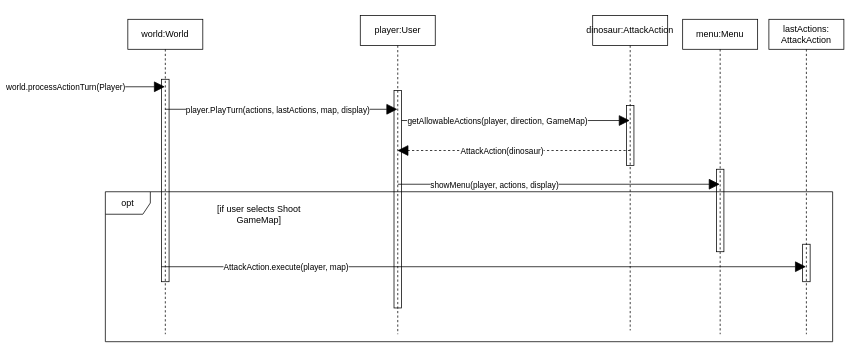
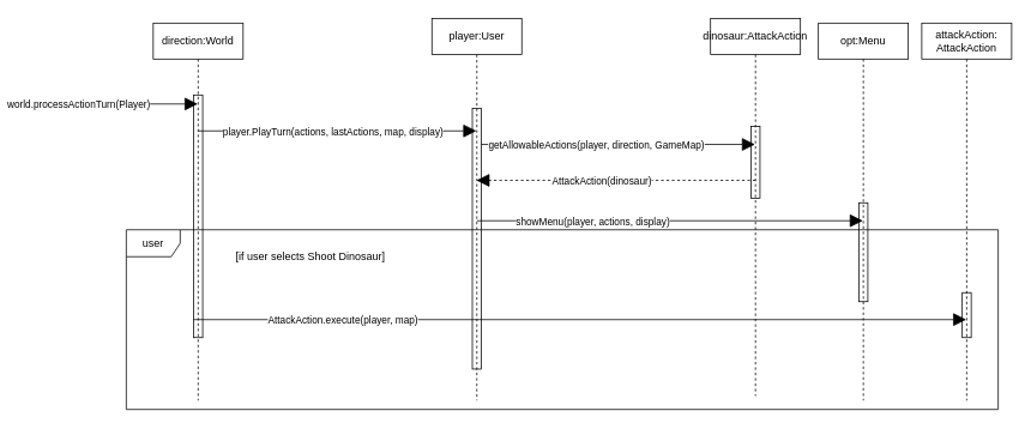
  <mxCell id="0" />
  <mxCell id="1" parent="0" />
- <mxCell id="2" value="world:World" style="shape=umlLifeline;perimeter=lifelinePerimeter;whiteSpace=wrap;html=1;container=1;collapsible=0;recursiveResize=0;outlineConnect=0;" parent="1" vertex="1"><mxGeometry x="170" y="25" width="100" height="420" as="geometry" /></mxCell>
+ <mxCell id="2" value="direction:World" style="shape=umlLifeline;perimeter=lifelinePerimeter;whiteSpace=wrap;html=1;container=1;collapsible=0;recursiveResize=0;outlineConnect=0;" parent="1" vertex="1"><mxGeometry x="170" y="25" width="100" height="420" as="geometry" /></mxCell>
  <mxCell id="3" value="" style="endArrow=block;endFill=1;endSize=12;html=1;" parent="2" target="6" edge="1"><mxGeometry width="160" relative="1" as="geometry"><mxPoint x="50" y="120" as="sourcePoint" /><mxPoint x="210" y="120" as="targetPoint" /></mxGeometry></mxCell>
  <mxCell id="4" value="player.PlayTurn(actions, lastActions, map, display)" style="edgeLabel;html=1;align=center;verticalAlign=middle;resizable=0;points=[];" parent="3" vertex="1" connectable="0"><mxGeometry x="-0.45" y="-1" relative="1" as="geometry"><mxPoint x="64" y="-1" as="offset" /></mxGeometry></mxCell>
  <mxCell id="5" value="" style="html=1;points=[];perimeter=orthogonalPerimeter;fillColor=none;" parent="2" vertex="1"><mxGeometry x="45" y="80" width="10" height="270" as="geometry" /></mxCell>
  <mxCell id="6" value="player:User" style="shape=umlLifeline;perimeter=lifelinePerimeter;whiteSpace=wrap;html=1;container=1;collapsible=0;recursiveResize=0;outlineConnect=0;" parent="1" vertex="1"><mxGeometry x="480" y="20" width="100" height="425" as="geometry" /></mxCell>
  <mxCell id="7" value="" style="html=1;points=[];perimeter=orthogonalPerimeter;fillColor=none;" parent="6" vertex="1"><mxGeometry x="45" y="100" width="10" height="290" as="geometry" /></mxCell>
  <mxCell id="8" value="" style="endArrow=block;endFill=1;endSize=12;html=1;" parent="6" target="14" edge="1"><mxGeometry width="160" relative="1" as="geometry"><mxPoint x="55" y="140" as="sourcePoint" /><mxPoint x="215" y="140" as="targetPoint" /></mxGeometry></mxCell>
  <mxCell id="9" value="getAllowableActions(player, direction, GameMap)" style="edgeLabel;html=1;align=center;verticalAlign=middle;resizable=0;points=[];" parent="8" vertex="1" connectable="0"><mxGeometry x="-0.297" relative="1" as="geometry"><mxPoint x="20" as="offset" /></mxGeometry></mxCell>
  <mxCell id="10" value="" style="endArrow=block;endFill=1;endSize=12;html=1;" parent="6" target="22" edge="1"><mxGeometry width="160" relative="1" as="geometry"><mxPoint x="50" y="225" as="sourcePoint" /><mxPoint x="210" y="225" as="targetPoint" /></mxGeometry></mxCell>
  <mxCell id="11" value="showMenu(player, actions, display)" style="edgeLabel;html=1;align=center;verticalAlign=middle;resizable=0;points=[];" parent="10" vertex="1" connectable="0"><mxGeometry x="-0.405" y="-1" relative="1" as="geometry"><mxPoint as="offset" /></mxGeometry></mxCell>
  <mxCell id="12" value="" style="endArrow=block;endFill=1;endSize=12;html=1;" parent="1" target="2" edge="1"><mxGeometry width="160" relative="1" as="geometry"><mxPoint x="20" y="115" as="sourcePoint" /><mxPoint x="140" y="115" as="targetPoint" /></mxGeometry></mxCell>
  <mxCell id="13" value="world.processActionTurn(Player)" style="edgeLabel;html=1;align=center;verticalAlign=middle;resizable=0;points=[];" parent="12" vertex="1" connectable="0"><mxGeometry x="-0.579" relative="1" as="geometry"><mxPoint x="24" as="offset" /></mxGeometry></mxCell>
  <mxCell id="14" value="dinosaur:AttackAction" style="shape=umlLifeline;perimeter=lifelinePerimeter;whiteSpace=wrap;html=1;container=1;collapsible=0;recursiveResize=0;outlineConnect=0;" parent="1" vertex="1"><mxGeometry x="790" y="20" width="100" height="420" as="geometry" /></mxCell>
  <mxCell id="15" value="" style="endArrow=block;dashed=1;endFill=1;endSize=12;html=1;" parent="14" target="6" edge="1"><mxGeometry width="160" relative="1" as="geometry"><mxPoint x="50" y="180" as="sourcePoint" /><mxPoint x="210" y="180" as="targetPoint" /></mxGeometry></mxCell>
  <mxCell id="16" value="AttackAction(dinosaur)" style="edgeLabel;html=1;align=center;verticalAlign=middle;resizable=0;points=[];" parent="15" vertex="1" connectable="0"><mxGeometry x="0.599" y="-3" relative="1" as="geometry"><mxPoint x="76" y="3" as="offset" /></mxGeometry></mxCell>
  <mxCell id="17" value="" style="html=1;points=[];perimeter=orthogonalPerimeter;fillColor=none;" parent="14" vertex="1"><mxGeometry x="45" y="120" width="10" height="80" as="geometry" /></mxCell>
- <mxCell id="18" value="opt" style="shape=umlFrame;whiteSpace=wrap;html=1;" parent="1" vertex="1"><mxGeometry x="140" y="255" width="970" height="200" as="geometry" /></mxCell>
- <mxCell id="19" value="[if user selects Shoot GameMap]" style="text;html=1;strokeColor=none;fillColor=none;align=center;verticalAlign=middle;whiteSpace=wrap;rounded=0;" parent="1" vertex="1"><mxGeometry x="260" y="275" width="170" height="20" as="geometry" /></mxCell>
- <mxCell id="20" value="lastActions:&lt;br&gt;AttackAction" style="shape=umlLifeline;perimeter=lifelinePerimeter;whiteSpace=wrap;html=1;container=1;collapsible=0;recursiveResize=0;outlineConnect=0;" parent="1" vertex="1"><mxGeometry x="1025" y="25" width="100" height="420" as="geometry" /></mxCell>
+ <mxCell id="18" value="user" style="shape=umlFrame;whiteSpace=wrap;html=1;" parent="1" vertex="1"><mxGeometry x="140" y="255" width="970" height="200" as="geometry" /></mxCell>
+ <mxCell id="19" value="[if user selects Shoot Dinosaur]" style="text;html=1;strokeColor=none;fillColor=none;align=center;verticalAlign=middle;whiteSpace=wrap;rounded=0;" parent="1" vertex="1"><mxGeometry x="260" y="275" width="170" height="20" as="geometry" /></mxCell>
+ <mxCell id="20" value="attackAction:&lt;br&gt;AttackAction" style="shape=umlLifeline;perimeter=lifelinePerimeter;whiteSpace=wrap;html=1;container=1;collapsible=0;recursiveResize=0;outlineConnect=0;" parent="1" vertex="1"><mxGeometry x="1025" y="25" width="100" height="420" as="geometry" /></mxCell>
  <mxCell id="21" value="" style="html=1;points=[];perimeter=orthogonalPerimeter;fillColor=none;" parent="20" vertex="1"><mxGeometry x="45" y="300" width="10" height="50" as="geometry" /></mxCell>
- <mxCell id="22" value="menu:Menu" style="shape=umlLifeline;perimeter=lifelinePerimeter;whiteSpace=wrap;html=1;container=1;collapsible=0;recursiveResize=0;outlineConnect=0;fillColor=none;" parent="1" vertex="1"><mxGeometry x="910" y="25" width="100" height="420" as="geometry" /></mxCell>
+ <mxCell id="22" value="opt:Menu" style="shape=umlLifeline;perimeter=lifelinePerimeter;whiteSpace=wrap;html=1;container=1;collapsible=0;recursiveResize=0;outlineConnect=0;fillColor=none;" parent="1" vertex="1"><mxGeometry x="910" y="25" width="100" height="420" as="geometry" /></mxCell>
  <mxCell id="23" value="" style="html=1;points=[];perimeter=orthogonalPerimeter;fillColor=none;" parent="22" vertex="1"><mxGeometry x="45" y="200" width="10" height="110" as="geometry" /></mxCell>
  <mxCell id="24" value="" style="endArrow=block;endFill=1;endSize=12;html=1;" parent="1" target="20" edge="1"><mxGeometry width="160" relative="1" as="geometry"><mxPoint x="215" y="355" as="sourcePoint" /><mxPoint x="944.5" y="355" as="targetPoint" /></mxGeometry></mxCell>
  <mxCell id="25" value="AttackAction.execute(player, map)" style="edgeLabel;html=1;align=center;verticalAlign=middle;resizable=0;points=[];" parent="24" vertex="1" connectable="0"><mxGeometry x="-0.689" y="-2" relative="1" as="geometry"><mxPoint x="31" y="-2" as="offset" /></mxGeometry></mxCell>
